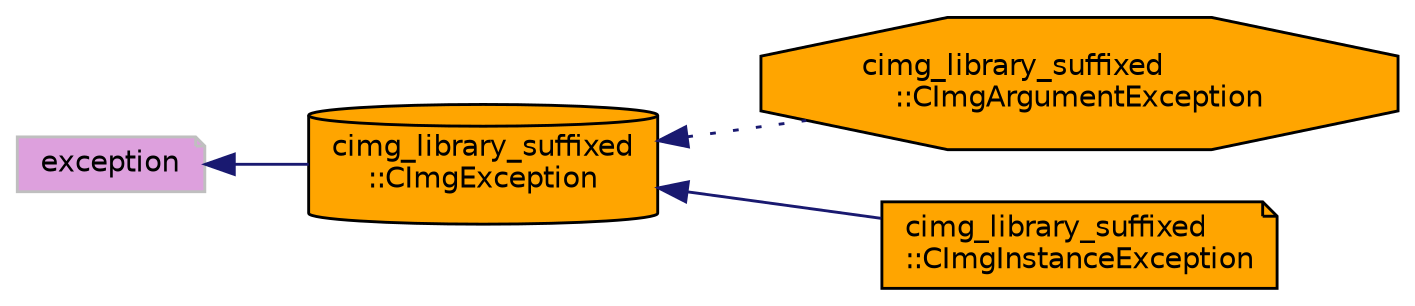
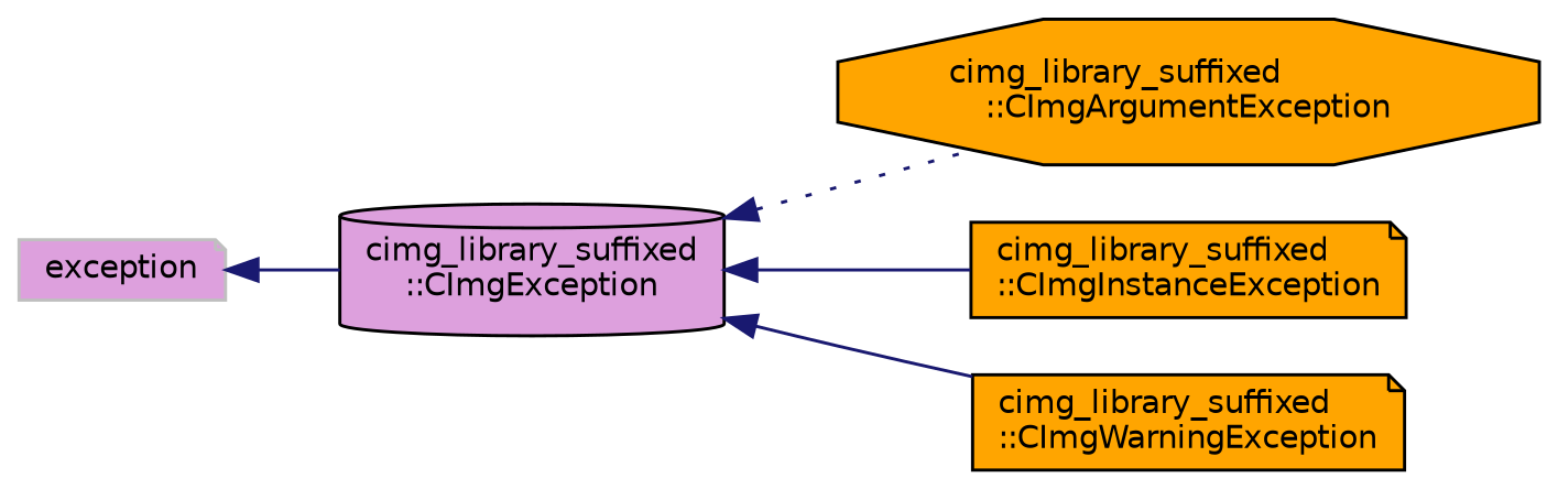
  digraph {
    rankdir=LR
    node [color=black fillcolor=orange fontname=Helvetica fontsize=10 shape=note style=filled]
    edge [color=midnightblue dir=back fontname=Helvetica fontsize=10 labelfontname=Helvetica labelfontsize=10 style=solid]
    n1 [color=grey75 fillcolor=plum height=0.2 label=exception width=0.4]
-   n2 [height=0.2 label="cimg_library_suffixed\l::CImgException" shape=cylinder width=0.4]
+   n2 [fillcolor=plum height=0.2 label="cimg_library_suffixed\l::CImgException" shape=cylinder width=0.4]
    n3 [height=0.2 label="cimg_library_suffixed\l::CImgArgumentException" shape=octagon width=0.4]
    n4 [height=0.2 label="cimg_library_suffixed\l::CImgInstanceException" width=0.4]
+   n5 [height=0.2 label="cimg_library_suffixed\l::CImgWarningException" width=0.4]
    n1 -> n2
    n2 -> n3 [style=dotted]
    n2 -> n4
+   n2 -> n5
  }
